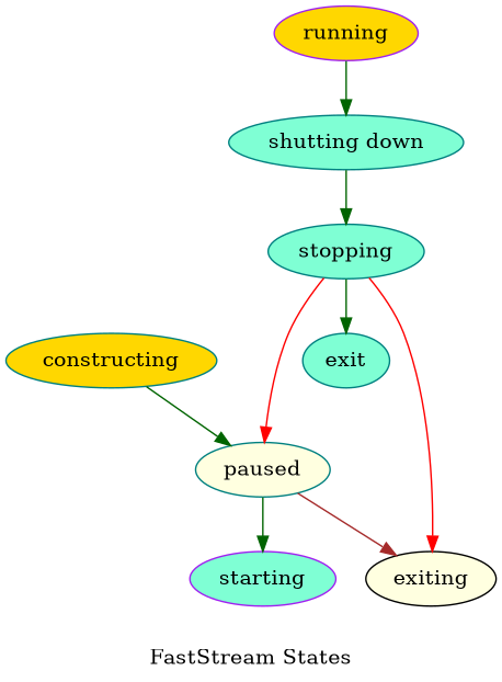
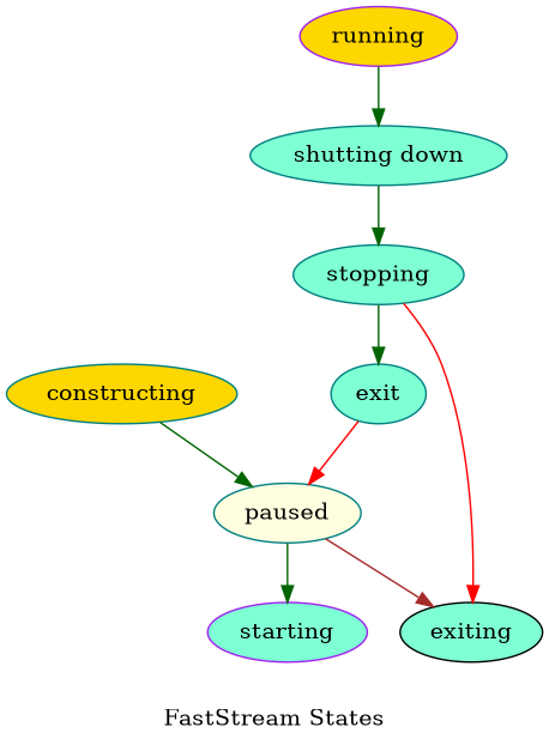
  digraph {
    label="FastStream States"
    node [color=teal fillcolor=aquamarine style=filled]
    edge [color=darkgreen]
    constructing [fillcolor=gold]
    paused [fillcolor=lightyellow]
    starting [color=purple]
-   exiting [color=black fillcolor=lightyellow]
+   exiting [color=black]
    running [color=purple fillcolor=gold]
    "shutting down"
    stopping
    exit
    constructing -> paused
    paused -> starting
    paused -> exiting [color=brown]
    running -> "shutting down"
    "shutting down" -> stopping
-   stopping -> paused [color=red]
+   exit -> paused [color=red]
    stopping -> exiting [color=red]
    stopping -> exit
  }
